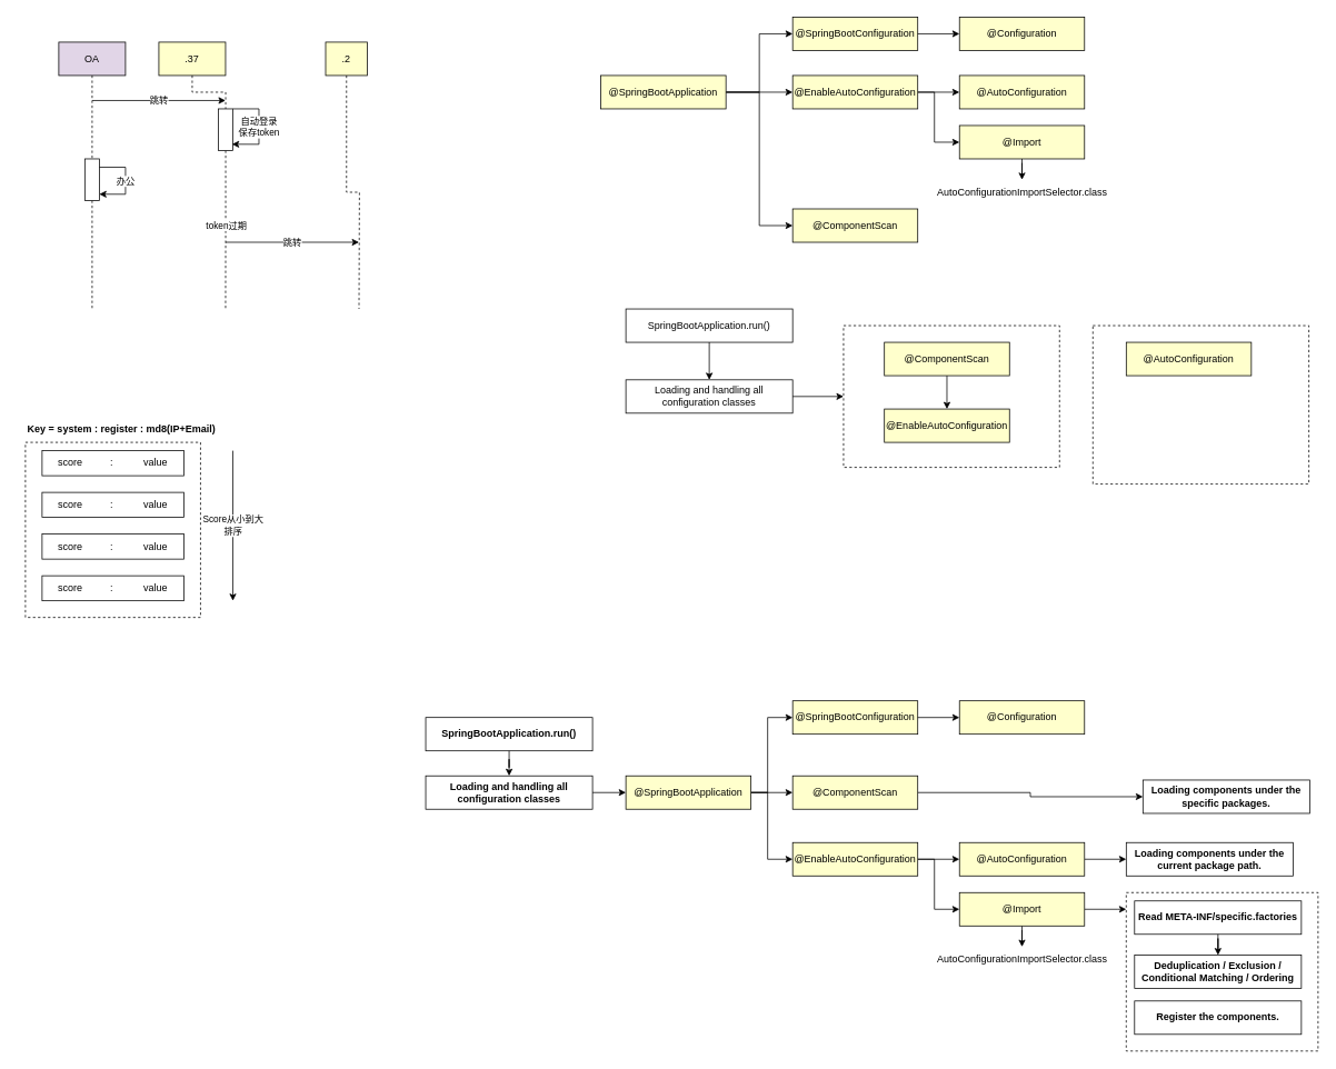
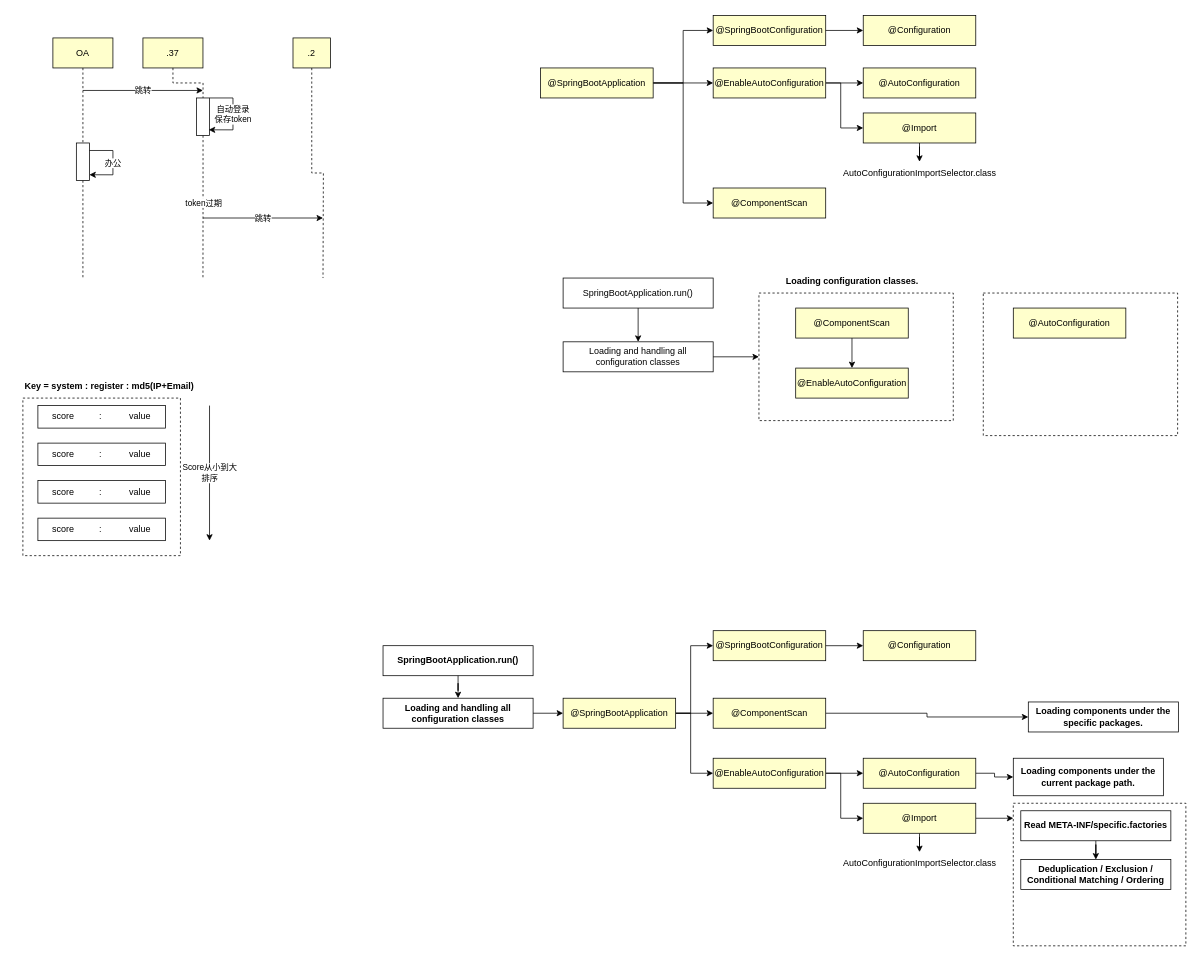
  <mxCell id="0" />
  <mxCell id="1" parent="0" />
  <mxCell id="2" style="edgeStyle=orthogonalEdgeStyle;rounded=0;orthogonalLoop=1;jettySize=auto;html=1;endArrow=none;startFill=0;dashed=1;" parent="1" source="14" edge="1"><mxGeometry relative="1" as="geometry"><mxPoint x="110" y="370" as="targetPoint" /><Array as="points"><mxPoint x="110" y="240" /><mxPoint x="110" y="240" /></Array></mxGeometry></mxCell>
  <mxCell id="3" style="edgeStyle=orthogonalEdgeStyle;rounded=0;orthogonalLoop=1;jettySize=auto;html=1;entryX=0.5;entryY=0;entryDx=0;entryDy=0;endArrow=none;startFill=0;dashed=1;" parent="1" source="4" target="14" edge="1"><mxGeometry relative="1" as="geometry" /></mxCell>
- <mxCell id="4" value="OA" style="rounded=0;whiteSpace=wrap;html=1;fillColor=#e1d5e7;" parent="1" vertex="1"><mxGeometry x="70" y="50" width="80" height="40" as="geometry" /></mxCell>
+ <mxCell id="4" value="OA" style="rounded=0;whiteSpace=wrap;html=1;fillColor=#FFFFCC;" parent="1" vertex="1"><mxGeometry x="70" y="50" width="80" height="40" as="geometry" /></mxCell>
  <mxCell id="5" value=".37" style="rounded=0;whiteSpace=wrap;html=1;fillColor=#FFFFCC;" parent="1" vertex="1"><mxGeometry x="190" y="50" width="80" height="40" as="geometry" /></mxCell>
  <mxCell id="6" value="跳转" style="endArrow=classic;html=1;rounded=0;exitX=0.5;exitY=0;exitDx=0;exitDy=0;" parent="1" edge="1"><mxGeometry width="50" height="50" relative="1" as="geometry"><mxPoint x="110" y="120" as="sourcePoint" /><mxPoint x="270" y="120" as="targetPoint" /></mxGeometry></mxCell>
  <mxCell id="7" value="" style="edgeStyle=orthogonalEdgeStyle;rounded=0;orthogonalLoop=1;jettySize=auto;html=1;fillColor=none;endArrow=none;startFill=0;dashed=1;" parent="1" source="5" target="10" edge="1"><mxGeometry relative="1" as="geometry"><mxPoint x="270" y="290" as="targetPoint" /><mxPoint x="270" y="90" as="sourcePoint" /></mxGeometry></mxCell>
  <mxCell id="8" style="edgeStyle=orthogonalEdgeStyle;rounded=0;orthogonalLoop=1;jettySize=auto;html=1;endArrow=none;startFill=0;dashed=1;" parent="1" source="10" edge="1"><mxGeometry relative="1" as="geometry"><mxPoint x="270" y="370" as="targetPoint" /></mxGeometry></mxCell>
  <mxCell id="9" value="token过期" style="edgeLabel;html=1;align=center;verticalAlign=middle;resizable=0;points=[];" parent="8" vertex="1" connectable="0"><mxGeometry x="0.515" y="-1" relative="1" as="geometry"><mxPoint x="1" y="-54" as="offset" /></mxGeometry></mxCell>
  <mxCell id="10" value="" style="rounded=0;whiteSpace=wrap;html=1;" parent="1" vertex="1"><mxGeometry x="261.25" y="130" width="17.5" height="50" as="geometry" /></mxCell>
  <mxCell id="11" value="自动登录&lt;br&gt;保存token" style="edgeStyle=orthogonalEdgeStyle;rounded=0;orthogonalLoop=1;jettySize=auto;html=1;entryX=0.941;entryY=0.849;entryDx=0;entryDy=0;entryPerimeter=0;" parent="1" source="10" target="10" edge="1"><mxGeometry relative="1" as="geometry"><Array as="points"><mxPoint x="310" y="130" /><mxPoint x="310" y="173" /></Array></mxGeometry></mxCell>
  <mxCell id="12" style="edgeStyle=orthogonalEdgeStyle;rounded=0;orthogonalLoop=1;jettySize=auto;html=1;endArrow=none;startFill=0;strokeColor=default;dashed=1;" parent="1" source="13" edge="1"><mxGeometry relative="1" as="geometry"><mxPoint x="430" y="370" as="targetPoint" /></mxGeometry></mxCell>
  <mxCell id="13" value=".2" style="rounded=0;whiteSpace=wrap;html=1;fillColor=#FFFFCC;" parent="1" vertex="1"><mxGeometry x="390" y="50" width="50" height="40" as="geometry" /></mxCell>
  <mxCell id="14" value="" style="rounded=0;whiteSpace=wrap;html=1;" parent="1" vertex="1"><mxGeometry x="101.25" y="190" width="17.5" height="50" as="geometry" /></mxCell>
  <mxCell id="15" value="办公" style="edgeStyle=orthogonalEdgeStyle;rounded=0;orthogonalLoop=1;jettySize=auto;html=1;entryX=0.991;entryY=0.847;entryDx=0;entryDy=0;entryPerimeter=0;" parent="1" source="14" target="14" edge="1"><mxGeometry relative="1" as="geometry"><Array as="points"><mxPoint x="150" y="200" /><mxPoint x="150" y="232" /><mxPoint x="119" y="232" /></Array></mxGeometry></mxCell>
  <mxCell id="16" value="跳转" style="endArrow=classic;html=1;rounded=0;" parent="1" edge="1"><mxGeometry width="50" height="50" relative="1" as="geometry"><mxPoint x="270" y="290" as="sourcePoint" /><mxPoint x="430" y="290" as="targetPoint" /></mxGeometry></mxCell>
  <mxCell id="17" style="edgeStyle=orthogonalEdgeStyle;rounded=0;orthogonalLoop=1;jettySize=auto;html=1;" parent="1" source="20" target="25" edge="1"><mxGeometry relative="1" as="geometry"><Array as="points"><mxPoint x="910" y="110" /><mxPoint x="910" y="270" /></Array></mxGeometry></mxCell>
  <mxCell id="18" style="edgeStyle=orthogonalEdgeStyle;rounded=0;orthogonalLoop=1;jettySize=auto;html=1;" parent="1" source="20" target="24" edge="1"><mxGeometry relative="1" as="geometry" /></mxCell>
  <mxCell id="19" style="edgeStyle=orthogonalEdgeStyle;rounded=0;orthogonalLoop=1;jettySize=auto;html=1;entryX=0;entryY=0.5;entryDx=0;entryDy=0;" parent="1" source="20" target="21" edge="1"><mxGeometry relative="1" as="geometry" /></mxCell>
  <mxCell id="20" value="@SpringBootApplication" style="rounded=0;whiteSpace=wrap;html=1;fillColor=#FFFFCC;" parent="1" vertex="1"><mxGeometry x="720" y="90" width="150" height="40" as="geometry" /></mxCell>
  <mxCell id="21" value="@SpringBootConfiguration" style="rounded=0;whiteSpace=wrap;html=1;fillColor=#FFFFCC;" parent="1" vertex="1"><mxGeometry x="950" y="20" width="150" height="40" as="geometry" /></mxCell>
  <mxCell id="22" style="edgeStyle=orthogonalEdgeStyle;rounded=0;orthogonalLoop=1;jettySize=auto;html=1;" parent="1" source="24" target="26" edge="1"><mxGeometry relative="1" as="geometry" /></mxCell>
  <mxCell id="23" style="edgeStyle=orthogonalEdgeStyle;rounded=0;orthogonalLoop=1;jettySize=auto;html=1;" parent="1" source="24" target="30" edge="1"><mxGeometry relative="1" as="geometry"><Array as="points"><mxPoint x="1120" y="110" /><mxPoint x="1120" y="170" /></Array></mxGeometry></mxCell>
  <mxCell id="24" value="@EnableAutoConfiguration" style="rounded=0;whiteSpace=wrap;html=1;fillColor=#FFFFCC;" parent="1" vertex="1"><mxGeometry x="950" y="90" width="150" height="40" as="geometry" /></mxCell>
  <mxCell id="25" value="@ComponentScan" style="rounded=0;whiteSpace=wrap;html=1;fillColor=#FFFFCC;" parent="1" vertex="1"><mxGeometry x="950" y="250" width="150" height="40" as="geometry" /></mxCell>
  <mxCell id="26" value="@AutoConfiguration" style="rounded=0;whiteSpace=wrap;html=1;fillColor=#FFFFCC;" parent="1" vertex="1"><mxGeometry x="1150" y="90" width="150" height="40" as="geometry" /></mxCell>
  <mxCell id="27" value="" style="edgeStyle=orthogonalEdgeStyle;rounded=0;orthogonalLoop=1;jettySize=auto;html=1;" parent="1" source="21" target="28" edge="1"><mxGeometry relative="1" as="geometry"><mxPoint x="1100" y="40" as="sourcePoint" /><mxPoint x="1225" y="90" as="targetPoint" /></mxGeometry></mxCell>
  <mxCell id="28" value="@Configuration" style="rounded=0;whiteSpace=wrap;html=1;fillColor=#FFFFCC;" parent="1" vertex="1"><mxGeometry x="1150" y="20" width="150" height="40" as="geometry" /></mxCell>
  <mxCell id="29" style="edgeStyle=orthogonalEdgeStyle;rounded=0;orthogonalLoop=1;jettySize=auto;html=1;" parent="1" source="30" target="31" edge="1"><mxGeometry relative="1" as="geometry" /></mxCell>
  <mxCell id="30" value="@Import" style="rounded=0;whiteSpace=wrap;html=1;fillColor=#FFFFCC;" parent="1" vertex="1"><mxGeometry x="1150" y="150" width="150" height="40" as="geometry" /></mxCell>
  <mxCell id="31" value="&lt;span style=&quot;text-wrap-mode: wrap;&quot;&gt;AutoConfigurationImportSelector.class&lt;/span&gt;" style="text;html=1;align=center;verticalAlign=middle;resizable=0;points=[];autosize=1;strokeColor=none;fillColor=none;" parent="1" vertex="1"><mxGeometry x="1110" y="215" width="230" height="30" as="geometry" /></mxCell>
  <mxCell id="32" style="edgeStyle=orthogonalEdgeStyle;rounded=0;orthogonalLoop=1;jettySize=auto;html=1;" parent="1" source="33" target="35" edge="1"><mxGeometry relative="1" as="geometry" /></mxCell>
  <mxCell id="33" value="SpringBootApplication.run()" style="rounded=0;whiteSpace=wrap;html=1;fillColor=none;" parent="1" vertex="1"><mxGeometry x="750" y="370" width="200" height="40" as="geometry" /></mxCell>
  <mxCell id="34" style="edgeStyle=orthogonalEdgeStyle;rounded=0;orthogonalLoop=1;jettySize=auto;html=1;" parent="1" source="35" target="36" edge="1"><mxGeometry relative="1" as="geometry" /></mxCell>
  <mxCell id="35" value="Loading and handling all configuration classes" style="rounded=0;whiteSpace=wrap;html=1;fillColor=none;" parent="1" vertex="1"><mxGeometry x="750" y="455" width="200" height="40" as="geometry" /></mxCell>
  <mxCell id="36" value="" style="rounded=0;whiteSpace=wrap;html=1;fillColor=none;dashed=1;" parent="1" vertex="1"><mxGeometry x="1011" y="390" width="259" height="170" as="geometry" /></mxCell>
  <mxCell id="37" style="edgeStyle=orthogonalEdgeStyle;rounded=0;orthogonalLoop=1;jettySize=auto;html=1;" parent="1" source="38" target="39" edge="1"><mxGeometry relative="1" as="geometry" /></mxCell>
  <mxCell id="38" value="@ComponentScan" style="rounded=0;whiteSpace=wrap;html=1;fillColor=#FFFFCC;" parent="1" vertex="1"><mxGeometry x="1060" y="410" width="150" height="40" as="geometry" /></mxCell>
  <mxCell id="39" value="@EnableAutoConfiguration" style="rounded=0;whiteSpace=wrap;html=1;fillColor=#FFFFCC;" parent="1" vertex="1"><mxGeometry x="1060" y="490" width="150" height="40" as="geometry" /></mxCell>
+ <mxCell id="40" value="Loading configuration classes." style="text;html=1;align=center;verticalAlign=middle;resizable=0;points=[];autosize=1;strokeColor=none;fillColor=none;fontStyle=1" parent="1" vertex="1"><mxGeometry x="1045" y="360" width="180" height="30" as="geometry" /></mxCell>
  <mxCell id="41" value="" style="rounded=0;whiteSpace=wrap;html=1;fillColor=none;dashed=1;" parent="1" vertex="1"><mxGeometry x="1310" y="390" width="259" height="190" as="geometry" /></mxCell>
  <mxCell id="42" value="@AutoConfiguration" style="rounded=0;whiteSpace=wrap;html=1;fillColor=#FFFFCC;" parent="1" vertex="1"><mxGeometry x="1350" y="410" width="150" height="40" as="geometry" /></mxCell>
  <mxCell id="43" style="edgeStyle=orthogonalEdgeStyle;rounded=0;orthogonalLoop=1;jettySize=auto;html=1;entryX=0;entryY=0.5;entryDx=0;entryDy=0;" parent="1" source="46" target="47" edge="1"><mxGeometry relative="1" as="geometry"><Array as="points"><mxPoint x="920" y="950" /><mxPoint x="920" y="860" /></Array></mxGeometry></mxCell>
  <mxCell id="44" style="edgeStyle=orthogonalEdgeStyle;rounded=0;orthogonalLoop=1;jettySize=auto;html=1;" parent="1" source="46" target="52" edge="1"><mxGeometry relative="1" as="geometry" /></mxCell>
  <mxCell id="45" style="edgeStyle=orthogonalEdgeStyle;rounded=0;orthogonalLoop=1;jettySize=auto;html=1;" parent="1" source="46" target="50" edge="1"><mxGeometry relative="1" as="geometry"><Array as="points"><mxPoint x="920" y="950" /><mxPoint x="920" y="1030" /></Array></mxGeometry></mxCell>
  <mxCell id="46" value="@SpringBootApplication" style="rounded=0;whiteSpace=wrap;html=1;fillColor=#FFFFCC;" parent="1" vertex="1"><mxGeometry x="750" y="930" width="150" height="40" as="geometry" /></mxCell>
  <mxCell id="47" value="@SpringBootConfiguration" style="rounded=0;whiteSpace=wrap;html=1;fillColor=#FFFFCC;" parent="1" vertex="1"><mxGeometry x="950" y="840" width="150" height="40" as="geometry" /></mxCell>
  <mxCell id="48" style="edgeStyle=orthogonalEdgeStyle;rounded=0;orthogonalLoop=1;jettySize=auto;html=1;" parent="1" source="50" target="54" edge="1"><mxGeometry relative="1" as="geometry" /></mxCell>
  <mxCell id="49" style="edgeStyle=orthogonalEdgeStyle;rounded=0;orthogonalLoop=1;jettySize=auto;html=1;" parent="1" source="50" target="59" edge="1"><mxGeometry relative="1" as="geometry"><Array as="points"><mxPoint x="1120" y="1030" /><mxPoint x="1120" y="1090" /></Array></mxGeometry></mxCell>
  <mxCell id="50" value="@EnableAutoConfiguration" style="rounded=0;whiteSpace=wrap;html=1;fillColor=#FFFFCC;" parent="1" vertex="1"><mxGeometry x="950" y="1010" width="150" height="40" as="geometry" /></mxCell>
  <mxCell id="51" style="edgeStyle=orthogonalEdgeStyle;rounded=0;orthogonalLoop=1;jettySize=auto;html=1;" parent="1" source="52" target="66" edge="1"><mxGeometry relative="1" as="geometry" /></mxCell>
  <mxCell id="52" value="@ComponentScan" style="rounded=0;whiteSpace=wrap;html=1;fillColor=#FFFFCC;" parent="1" vertex="1"><mxGeometry x="950" y="930" width="150" height="40" as="geometry" /></mxCell>
  <mxCell id="53" style="edgeStyle=orthogonalEdgeStyle;rounded=0;orthogonalLoop=1;jettySize=auto;html=1;" parent="1" source="54" target="65" edge="1"><mxGeometry relative="1" as="geometry" /></mxCell>
  <mxCell id="54" value="@AutoConfiguration" style="rounded=0;whiteSpace=wrap;html=1;fillColor=#FFFFCC;" parent="1" vertex="1"><mxGeometry x="1150" y="1010" width="150" height="40" as="geometry" /></mxCell>
  <mxCell id="55" value="" style="edgeStyle=orthogonalEdgeStyle;rounded=0;orthogonalLoop=1;jettySize=auto;html=1;" parent="1" source="47" target="56" edge="1"><mxGeometry relative="1" as="geometry"><mxPoint x="1100" y="860" as="sourcePoint" /><mxPoint x="1225" y="910" as="targetPoint" /></mxGeometry></mxCell>
  <mxCell id="56" value="@Configuration" style="rounded=0;whiteSpace=wrap;html=1;fillColor=#FFFFCC;" parent="1" vertex="1"><mxGeometry x="1150" y="840" width="150" height="40" as="geometry" /></mxCell>
  <mxCell id="57" style="edgeStyle=orthogonalEdgeStyle;rounded=0;orthogonalLoop=1;jettySize=auto;html=1;" parent="1" source="59" target="60" edge="1"><mxGeometry relative="1" as="geometry" /></mxCell>
  <mxCell id="58" style="edgeStyle=orthogonalEdgeStyle;rounded=0;orthogonalLoop=1;jettySize=auto;html=1;" parent="1" source="59" target="67" edge="1"><mxGeometry relative="1" as="geometry"><mxPoint x="1350" y="1090" as="targetPoint" /><Array as="points"><mxPoint x="1340" y="1090" /><mxPoint x="1340" y="1090" /></Array></mxGeometry></mxCell>
  <mxCell id="59" value="@Import" style="rounded=0;whiteSpace=wrap;html=1;fillColor=#FFFFCC;" parent="1" vertex="1"><mxGeometry x="1150" y="1070" width="150" height="40" as="geometry" /></mxCell>
  <mxCell id="60" value="&lt;span style=&quot;text-wrap-mode: wrap;&quot;&gt;AutoConfigurationImportSelector.class&lt;/span&gt;" style="text;html=1;align=center;verticalAlign=middle;resizable=0;points=[];autosize=1;strokeColor=none;fillColor=none;" parent="1" vertex="1"><mxGeometry x="1110" y="1135" width="230" height="30" as="geometry" /></mxCell>
  <mxCell id="61" style="edgeStyle=orthogonalEdgeStyle;rounded=0;orthogonalLoop=1;jettySize=auto;html=1;" parent="1" source="62" target="64" edge="1"><mxGeometry relative="1" as="geometry" /></mxCell>
  <mxCell id="62" value="SpringBootApplication.run()" style="rounded=0;whiteSpace=wrap;html=1;fillColor=none;fontStyle=1" parent="1" vertex="1"><mxGeometry x="510" y="860" width="200" height="40" as="geometry" /></mxCell>
  <mxCell id="63" style="edgeStyle=orthogonalEdgeStyle;rounded=0;orthogonalLoop=1;jettySize=auto;html=1;" parent="1" source="64" target="46" edge="1"><mxGeometry relative="1" as="geometry" /></mxCell>
  <mxCell id="64" value="Loading and handling all configuration classes" style="rounded=0;whiteSpace=wrap;html=1;fillColor=none;fontStyle=1" parent="1" vertex="1"><mxGeometry x="510" y="930" width="200" height="40" as="geometry" /></mxCell>
- <mxCell id="65" value="Loading components under the current package path." style="rounded=0;whiteSpace=wrap;html=1;fillColor=none;fontStyle=1" parent="1" vertex="1"><mxGeometry x="1350" y="1010" width="200" height="40" as="geometry" /></mxCell>
+ <mxCell id="65" value="Loading components under the current package path." style="rounded=0;whiteSpace=wrap;html=1;fillColor=none;fontStyle=1" parent="1" vertex="1"><mxGeometry x="1350" y="1010" width="200" height="50" as="geometry" /></mxCell>
  <mxCell id="66" value="Loading components under the specific packages." style="rounded=0;whiteSpace=wrap;html=1;fillColor=none;fontStyle=1" parent="1" vertex="1"><mxGeometry x="1370" y="935" width="200" height="40" as="geometry" /></mxCell>
  <mxCell id="67" value="" style="rounded=0;whiteSpace=wrap;html=1;fillColor=none;dashed=1;" parent="1" vertex="1"><mxGeometry x="1350" y="1070" width="230" height="190" as="geometry" /></mxCell>
  <mxCell id="68" style="edgeStyle=orthogonalEdgeStyle;rounded=0;orthogonalLoop=1;jettySize=auto;html=1;" parent="1" source="69" target="70" edge="1"><mxGeometry relative="1" as="geometry" /></mxCell>
  <mxCell id="69" value="Read META-INF/specific.factories" style="rounded=0;whiteSpace=wrap;html=1;fillColor=none;fontStyle=1" parent="1" vertex="1"><mxGeometry x="1360" y="1080" width="200" height="40" as="geometry" /></mxCell>
  <mxCell id="70" value="Deduplication / Exclusion / Conditional Matching / Ordering" style="rounded=0;whiteSpace=wrap;html=1;fillColor=none;fontStyle=1" parent="1" vertex="1"><mxGeometry x="1360" y="1145" width="200" height="40" as="geometry" /></mxCell>
- <mxCell id="71" value="Register the components." style="rounded=0;whiteSpace=wrap;html=1;fillColor=none;fontStyle=1" parent="1" vertex="1"><mxGeometry x="1360" y="1200" width="200" height="40" as="geometry" /></mxCell>
  <mxCell id="72" value="" style="rounded=0;whiteSpace=wrap;html=1;fillColor=none;dashed=1;" vertex="1" parent="1"><mxGeometry x="30" y="530" width="210" height="210" as="geometry" /></mxCell>
- <mxCell id="73" value="&lt;b&gt;Key = system : register : md8(IP+Email)&lt;/b&gt;" style="text;html=1;align=center;verticalAlign=middle;resizable=0;points=[];autosize=1;strokeColor=none;fillColor=none;" vertex="1" parent="1"><mxGeometry x="20" y="500" width="250" height="30" as="geometry" /></mxCell>
+ <mxCell id="73" value="&lt;b&gt;Key = system : register : md5(IP+Email)&lt;/b&gt;" style="text;html=1;align=center;verticalAlign=middle;resizable=0;points=[];autosize=1;strokeColor=none;fillColor=none;" vertex="1" parent="1"><mxGeometry x="20" y="500" width="250" height="30" as="geometry" /></mxCell>
  <mxCell id="74" value="score&amp;nbsp; &amp;nbsp; &amp;nbsp; &amp;nbsp; &amp;nbsp; :&amp;nbsp; &amp;nbsp; &amp;nbsp; &amp;nbsp; &amp;nbsp; &amp;nbsp;value" style="rounded=0;whiteSpace=wrap;html=1;" vertex="1" parent="1"><mxGeometry x="50" y="540" width="170" height="30" as="geometry" /></mxCell>
  <mxCell id="75" value="score&amp;nbsp; &amp;nbsp; &amp;nbsp; &amp;nbsp; &amp;nbsp; :&amp;nbsp; &amp;nbsp; &amp;nbsp; &amp;nbsp; &amp;nbsp; &amp;nbsp;value" style="rounded=0;whiteSpace=wrap;html=1;" vertex="1" parent="1"><mxGeometry x="50" y="590" width="170" height="30" as="geometry" /></mxCell>
  <mxCell id="76" value="score&amp;nbsp; &amp;nbsp; &amp;nbsp; &amp;nbsp; &amp;nbsp; :&amp;nbsp; &amp;nbsp; &amp;nbsp; &amp;nbsp; &amp;nbsp; &amp;nbsp;value" style="rounded=0;whiteSpace=wrap;html=1;" vertex="1" parent="1"><mxGeometry x="50" y="640" width="170" height="30" as="geometry" /></mxCell>
  <mxCell id="77" value="score&amp;nbsp; &amp;nbsp; &amp;nbsp; &amp;nbsp; &amp;nbsp; :&amp;nbsp; &amp;nbsp; &amp;nbsp; &amp;nbsp; &amp;nbsp; &amp;nbsp;value" style="rounded=0;whiteSpace=wrap;html=1;" vertex="1" parent="1"><mxGeometry x="50" y="690" width="170" height="30" as="geometry" /></mxCell>
  <mxCell id="78" value="Score从小到大&lt;br&gt;排序" style="endArrow=classic;html=1;rounded=0;" edge="1" parent="1"><mxGeometry width="50" height="50" relative="1" as="geometry"><mxPoint x="278.75" y="540" as="sourcePoint" /><mxPoint x="278.75" y="720" as="targetPoint" /></mxGeometry></mxCell>
